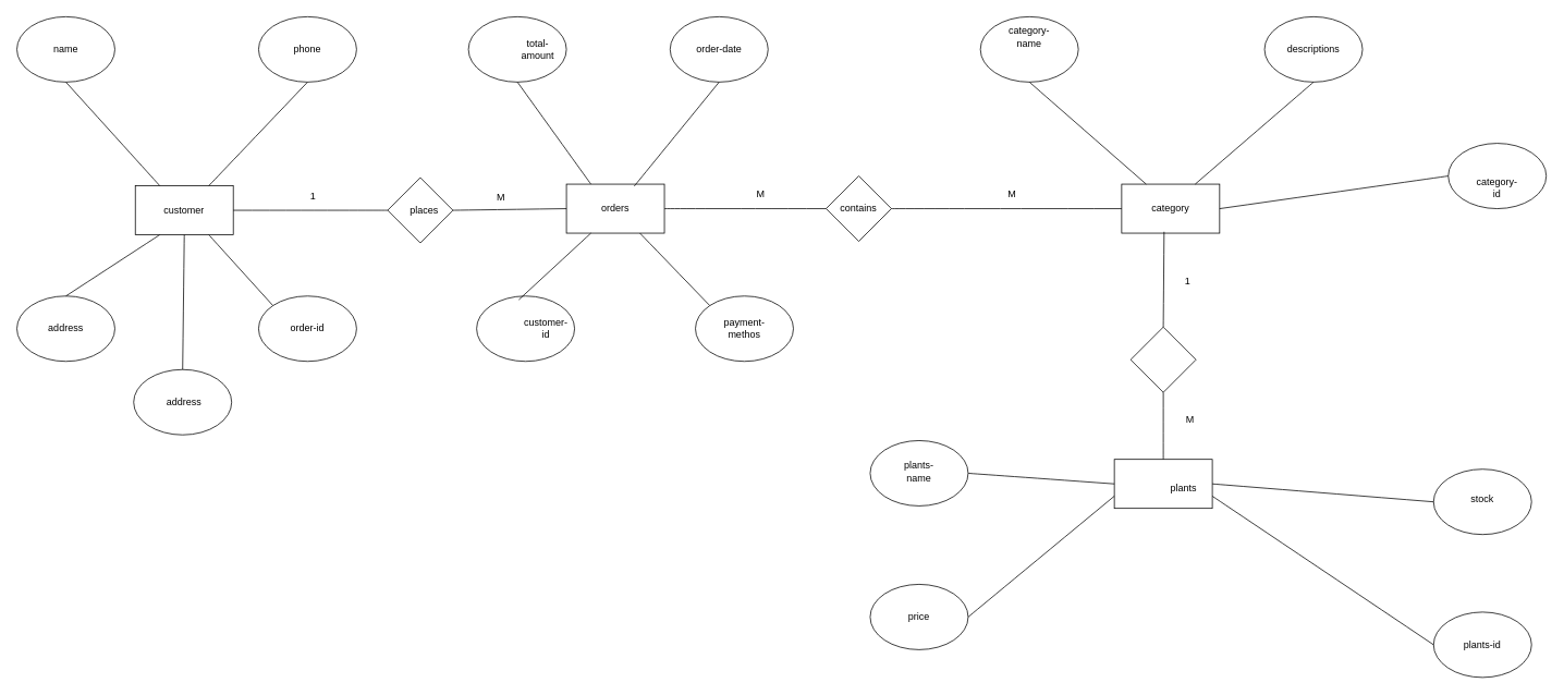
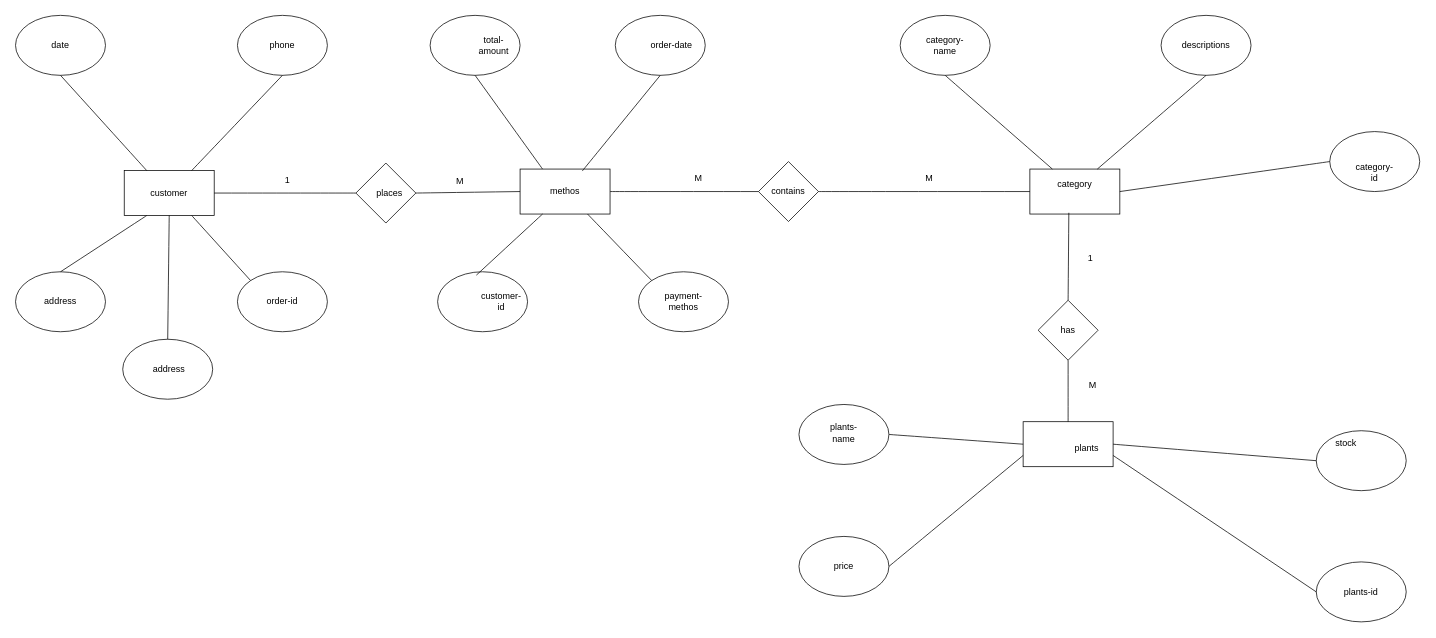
  <mxCell id="0" />
  <mxCell id="1" parent="0" />
  <mxCell id="2" value="" style="rounded=0;whiteSpace=wrap;html=1;" vertex="1" parent="1"><mxGeometry x="165" y="227" width="120" height="60" as="geometry" /></mxCell>
  <mxCell id="3" value="" style="ellipse;whiteSpace=wrap;html=1;" vertex="1" parent="1"><mxGeometry x="20" y="20" width="120" height="80" as="geometry" /></mxCell>
  <mxCell id="4" value="" style="ellipse;whiteSpace=wrap;html=1;" vertex="1" parent="1"><mxGeometry x="316" y="20" width="120" height="80" as="geometry" /></mxCell>
  <mxCell id="5" value="" style="ellipse;whiteSpace=wrap;html=1;" vertex="1" parent="1"><mxGeometry x="20" y="362" width="120" height="80" as="geometry" /></mxCell>
  <mxCell id="6" value="" style="ellipse;whiteSpace=wrap;html=1;" vertex="1" parent="1"><mxGeometry x="316" y="362" width="120" height="80" as="geometry" /></mxCell>
  <mxCell id="7" value="customer" style="text;html=1;align=center;verticalAlign=middle;whiteSpace=wrap;rounded=0;" vertex="1" parent="1"><mxGeometry x="195" y="242" width="60" height="30" as="geometry" /></mxCell>
- <mxCell id="8" value="name" style="text;html=1;align=center;verticalAlign=middle;whiteSpace=wrap;rounded=0;" vertex="1" parent="1"><mxGeometry x="50" y="45" width="60" height="30" as="geometry" /></mxCell>
+ <mxCell id="8" value="date" style="text;html=1;align=center;verticalAlign=middle;whiteSpace=wrap;rounded=0;" vertex="1" parent="1"><mxGeometry x="50" y="45" width="60" height="30" as="geometry" /></mxCell>
  <mxCell id="9" value="phone" style="text;html=1;align=center;verticalAlign=middle;whiteSpace=wrap;rounded=0;" vertex="1" parent="1"><mxGeometry x="346" y="45" width="60" height="30" as="geometry" /></mxCell>
  <mxCell id="10" value="" style="rounded=0;whiteSpace=wrap;html=1;" vertex="1" parent="1"><mxGeometry x="693" y="225" width="120" height="60" as="geometry" /></mxCell>
- <mxCell id="11" value="orders" style="text;html=1;align=center;verticalAlign=middle;whiteSpace=wrap;rounded=0;" vertex="1" parent="1"><mxGeometry x="723" y="240" width="60" height="30" as="geometry" /></mxCell>
+ <mxCell id="11" value="methos" style="text;html=1;align=center;verticalAlign=middle;whiteSpace=wrap;rounded=0;" vertex="1" parent="1"><mxGeometry x="723" y="240" width="60" height="30" as="geometry" /></mxCell>
  <mxCell id="12" value="" style="rhombus;whiteSpace=wrap;html=1;" vertex="1" parent="1"><mxGeometry x="474" y="217" width="80" height="80" as="geometry" /></mxCell>
  <mxCell id="13" value="" style="endArrow=none;html=1;rounded=0;fontSize=12;startSize=8;endSize=8;curved=1;exitX=0;exitY=0.5;exitDx=0;exitDy=0;entryX=1;entryY=0.5;entryDx=0;entryDy=0;" edge="1" parent="1" source="12" target="2"><mxGeometry width="50" height="50" relative="1" as="geometry"><mxPoint x="551" y="244" as="sourcePoint" /><mxPoint x="601" y="194" as="targetPoint" /></mxGeometry></mxCell>
  <mxCell id="14" value="" style="endArrow=none;html=1;rounded=0;fontSize=12;startSize=8;endSize=8;curved=1;exitX=1;exitY=0.5;exitDx=0;exitDy=0;entryX=0;entryY=0.5;entryDx=0;entryDy=0;" edge="1" parent="1" source="12" target="10"><mxGeometry width="50" height="50" relative="1" as="geometry"><mxPoint x="594" y="259" as="sourcePoint" /><mxPoint x="669" y="249" as="targetPoint" /></mxGeometry></mxCell>
  <mxCell id="15" value="places" style="text;html=1;align=center;verticalAlign=middle;whiteSpace=wrap;rounded=0;" vertex="1" parent="1"><mxGeometry x="489" y="242" width="60" height="30" as="geometry" /></mxCell>
  <mxCell id="16" value="" style="endArrow=none;html=1;rounded=0;fontSize=12;startSize=8;endSize=8;curved=1;exitX=0.25;exitY=0;exitDx=0;exitDy=0;entryX=0.5;entryY=1;entryDx=0;entryDy=0;" edge="1" parent="1" source="2" target="3"><mxGeometry width="50" height="50" relative="1" as="geometry"><mxPoint x="551" y="244" as="sourcePoint" /><mxPoint x="601" y="194" as="targetPoint" /></mxGeometry></mxCell>
  <mxCell id="17" value="" style="endArrow=none;html=1;rounded=0;fontSize=12;startSize=8;endSize=8;curved=1;exitX=0.75;exitY=0;exitDx=0;exitDy=0;entryX=0.5;entryY=1;entryDx=0;entryDy=0;" edge="1" parent="1" source="2" target="4"><mxGeometry width="50" height="50" relative="1" as="geometry"><mxPoint x="551" y="244" as="sourcePoint" /><mxPoint x="601" y="194" as="targetPoint" /></mxGeometry></mxCell>
  <mxCell id="18" value="" style="endArrow=none;html=1;rounded=0;fontSize=12;startSize=8;endSize=8;curved=1;exitX=0.25;exitY=1;exitDx=0;exitDy=0;entryX=0.5;entryY=0;entryDx=0;entryDy=0;" edge="1" parent="1" source="2" target="5"><mxGeometry width="50" height="50" relative="1" as="geometry"><mxPoint x="551" y="244" as="sourcePoint" /><mxPoint x="601" y="194" as="targetPoint" /></mxGeometry></mxCell>
  <mxCell id="19" value="" style="endArrow=none;html=1;rounded=0;fontSize=12;startSize=8;endSize=8;curved=1;exitX=0.75;exitY=1;exitDx=0;exitDy=0;entryX=0;entryY=0;entryDx=0;entryDy=0;" edge="1" parent="1" source="2" target="6"><mxGeometry width="50" height="50" relative="1" as="geometry"><mxPoint x="551" y="244" as="sourcePoint" /><mxPoint x="601" y="194" as="targetPoint" /></mxGeometry></mxCell>
  <mxCell id="20" value="address" style="text;html=1;align=center;verticalAlign=middle;whiteSpace=wrap;rounded=0;" vertex="1" parent="1"><mxGeometry x="50" y="387" width="60" height="30" as="geometry" /></mxCell>
  <mxCell id="21" value="order-id" style="text;html=1;align=center;verticalAlign=middle;whiteSpace=wrap;rounded=0;" vertex="1" parent="1"><mxGeometry x="346" y="387" width="60" height="30" as="geometry" /></mxCell>
  <mxCell id="22" value="1" style="text;html=1;align=center;verticalAlign=middle;whiteSpace=wrap;rounded=0;" vertex="1" parent="1"><mxGeometry x="353" y="225" width="60" height="30" as="geometry" /></mxCell>
  <mxCell id="23" value="M" style="text;html=1;align=center;verticalAlign=middle;whiteSpace=wrap;rounded=0;" vertex="1" parent="1"><mxGeometry x="583" y="227" width="60" height="30" as="geometry" /></mxCell>
  <mxCell id="24" value="" style="ellipse;whiteSpace=wrap;html=1;" vertex="1" parent="1"><mxGeometry x="573" y="20" width="120" height="80" as="geometry" /></mxCell>
  <mxCell id="25" value="" style="ellipse;whiteSpace=wrap;html=1;" vertex="1" parent="1"><mxGeometry x="820" y="20" width="120" height="80" as="geometry" /></mxCell>
  <mxCell id="26" value="" style="ellipse;whiteSpace=wrap;html=1;" vertex="1" parent="1"><mxGeometry x="583" y="362" width="120" height="80" as="geometry" /></mxCell>
  <mxCell id="27" value="" style="ellipse;whiteSpace=wrap;html=1;" vertex="1" parent="1"><mxGeometry x="851" y="362" width="120" height="80" as="geometry" /></mxCell>
  <mxCell id="28" value="" style="endArrow=none;html=1;rounded=0;fontSize=12;startSize=8;endSize=8;curved=1;exitX=0.25;exitY=0;exitDx=0;exitDy=0;entryX=0.5;entryY=1;entryDx=0;entryDy=0;" edge="1" parent="1" source="10" target="24"><mxGeometry width="50" height="50" relative="1" as="geometry"><mxPoint x="839" y="244" as="sourcePoint" /><mxPoint x="889" y="194" as="targetPoint" /></mxGeometry></mxCell>
  <mxCell id="29" value="" style="endArrow=none;html=1;rounded=0;fontSize=12;startSize=8;endSize=8;curved=1;exitX=0.25;exitY=1;exitDx=0;exitDy=0;entryX=0.431;entryY=0.056;entryDx=0;entryDy=0;entryPerimeter=0;" edge="1" parent="1" source="10" target="26"><mxGeometry width="50" height="50" relative="1" as="geometry"><mxPoint x="839" y="244" as="sourcePoint" /><mxPoint x="889" y="194" as="targetPoint" /></mxGeometry></mxCell>
  <mxCell id="30" value="" style="endArrow=none;html=1;rounded=0;fontSize=12;startSize=8;endSize=8;curved=1;exitX=0.691;exitY=0.044;exitDx=0;exitDy=0;exitPerimeter=0;entryX=0.5;entryY=1;entryDx=0;entryDy=0;" edge="1" parent="1" source="10" target="25"><mxGeometry width="50" height="50" relative="1" as="geometry"><mxPoint x="839" y="244" as="sourcePoint" /><mxPoint x="889" y="194" as="targetPoint" /></mxGeometry></mxCell>
  <mxCell id="31" value="" style="endArrow=none;html=1;rounded=0;fontSize=12;startSize=8;endSize=8;curved=1;exitX=0.75;exitY=1;exitDx=0;exitDy=0;entryX=0;entryY=0;entryDx=0;entryDy=0;" edge="1" parent="1" source="10" target="27"><mxGeometry width="50" height="50" relative="1" as="geometry"><mxPoint x="839" y="244" as="sourcePoint" /><mxPoint x="889" y="194" as="targetPoint" /></mxGeometry></mxCell>
  <mxCell id="32" value="total-amount" style="text;html=1;align=center;verticalAlign=middle;whiteSpace=wrap;rounded=0;" vertex="1" parent="1"><mxGeometry x="628" y="45" width="60" height="30" as="geometry" /></mxCell>
- <mxCell id="33" value="order-date" style="text;html=1;align=center;verticalAlign=middle;whiteSpace=wrap;rounded=0;" vertex="1" parent="1"><mxGeometry x="850" y="45" width="60" height="30" as="geometry" /></mxCell>
+ <mxCell id="33" value="order-date" style="text;html=1;align=center;verticalAlign=middle;whiteSpace=wrap;rounded=0;" vertex="1" parent="1"><mxGeometry x="865" y="45" width="60" height="30" as="geometry" /></mxCell>
  <mxCell id="34" value="customer-id" style="text;html=1;align=center;verticalAlign=middle;whiteSpace=wrap;rounded=0;" vertex="1" parent="1"><mxGeometry x="638" y="387" width="60" height="30" as="geometry" /></mxCell>
  <mxCell id="35" value="payment-methos" style="text;html=1;align=center;verticalAlign=middle;whiteSpace=wrap;rounded=0;" vertex="1" parent="1"><mxGeometry x="881" y="387" width="60" height="30" as="geometry" /></mxCell>
  <mxCell id="36" value="" style="ellipse;whiteSpace=wrap;html=1;" vertex="1" parent="1"><mxGeometry x="163" y="452" width="120" height="80" as="geometry" /></mxCell>
  <mxCell id="37" value="" style="endArrow=none;html=1;rounded=0;fontSize=12;startSize=8;endSize=8;curved=1;exitX=0.5;exitY=1;exitDx=0;exitDy=0;entryX=0.5;entryY=0;entryDx=0;entryDy=0;" edge="1" parent="1" source="2" target="36"><mxGeometry width="50" height="50" relative="1" as="geometry"><mxPoint x="655" y="298" as="sourcePoint" /><mxPoint x="705" y="248" as="targetPoint" /></mxGeometry></mxCell>
  <mxCell id="38" value="address" style="text;html=1;align=center;verticalAlign=middle;whiteSpace=wrap;rounded=0;" vertex="1" parent="1"><mxGeometry x="195" y="477" width="60" height="30" as="geometry" /></mxCell>
  <mxCell id="39" value="" style="rhombus;whiteSpace=wrap;html=1;" vertex="1" parent="1"><mxGeometry x="1011" y="215" width="80" height="80" as="geometry" /></mxCell>
  <mxCell id="40" value="" style="rounded=0;whiteSpace=wrap;html=1;" vertex="1" parent="1"><mxGeometry x="1373" y="225" width="120" height="60" as="geometry" /></mxCell>
  <mxCell id="41" value="" style="endArrow=none;html=1;rounded=0;fontSize=12;startSize=8;endSize=8;curved=1;exitX=1;exitY=0.5;exitDx=0;exitDy=0;entryX=0;entryY=0.5;entryDx=0;entryDy=0;" edge="1" parent="1" source="10" target="39"><mxGeometry width="50" height="50" relative="1" as="geometry"><mxPoint x="1435" y="298" as="sourcePoint" /><mxPoint x="1485" y="248" as="targetPoint" /></mxGeometry></mxCell>
  <mxCell id="42" value="" style="endArrow=none;html=1;rounded=0;fontSize=12;startSize=8;endSize=8;curved=1;exitX=1;exitY=0.5;exitDx=0;exitDy=0;entryX=0;entryY=0.5;entryDx=0;entryDy=0;" edge="1" parent="1" source="39" target="40"><mxGeometry width="50" height="50" relative="1" as="geometry"><mxPoint x="1435" y="298" as="sourcePoint" /><mxPoint x="1370" y="255" as="targetPoint" /></mxGeometry></mxCell>
  <mxCell id="43" value="contains" style="text;html=1;align=center;verticalAlign=middle;whiteSpace=wrap;rounded=0;" vertex="1" parent="1"><mxGeometry x="1021" y="240" width="60" height="30" as="geometry" /></mxCell>
- <mxCell id="44" value="category" style="text;html=1;align=center;verticalAlign=middle;whiteSpace=wrap;rounded=0;" vertex="1" parent="1"><mxGeometry x="1403" y="240" width="60" height="30" as="geometry" /></mxCell>
+ <mxCell id="44" value="category" style="text;html=1;align=center;verticalAlign=middle;whiteSpace=wrap;rounded=0;" vertex="1" parent="1"><mxGeometry x="1403" y="230" width="60" height="30" as="geometry" /></mxCell>
  <mxCell id="45" value="M" style="text;html=1;align=center;verticalAlign=middle;whiteSpace=wrap;rounded=0;" vertex="1" parent="1"><mxGeometry x="901" y="222" width="60" height="30" as="geometry" /></mxCell>
  <mxCell id="46" value="" style="ellipse;whiteSpace=wrap;html=1;" vertex="1" parent="1"><mxGeometry x="1200" y="20" width="120" height="80" as="geometry" /></mxCell>
  <mxCell id="47" value="" style="ellipse;whiteSpace=wrap;html=1;" vertex="1" parent="1"><mxGeometry x="1548" y="20" width="120" height="80" as="geometry" /></mxCell>
  <mxCell id="48" value="" style="endArrow=none;html=1;rounded=0;fontSize=12;startSize=8;endSize=8;curved=1;entryX=0.25;entryY=0;entryDx=0;entryDy=0;exitX=0.5;exitY=1;exitDx=0;exitDy=0;" edge="1" parent="1" source="46" target="40"><mxGeometry width="50" height="50" relative="1" as="geometry"><mxPoint x="1399" y="346" as="sourcePoint" /><mxPoint x="1449" y="296" as="targetPoint" /></mxGeometry></mxCell>
  <mxCell id="49" value="" style="endArrow=none;html=1;rounded=0;fontSize=12;startSize=8;endSize=8;curved=1;entryX=0.75;entryY=0;entryDx=0;entryDy=0;exitX=0.5;exitY=1;exitDx=0;exitDy=0;" edge="1" parent="1" source="47" target="40"><mxGeometry width="50" height="50" relative="1" as="geometry"><mxPoint x="1399" y="346" as="sourcePoint" /><mxPoint x="1449" y="296" as="targetPoint" /></mxGeometry></mxCell>
  <mxCell id="50" value="" style="rhombus;whiteSpace=wrap;html=1;" vertex="1" parent="1"><mxGeometry x="1384" y="400" width="80" height="80" as="geometry" /></mxCell>
+ <mxCell id="51" value="has" style="text;html=1;align=center;verticalAlign=middle;whiteSpace=wrap;rounded=0;" vertex="1" parent="1"><mxGeometry x="1394" y="425" width="60" height="30" as="geometry" /></mxCell>
  <mxCell id="52" value="" style="endArrow=none;html=1;rounded=0;fontSize=12;startSize=8;endSize=8;curved=1;entryX=0.433;entryY=0.972;entryDx=0;entryDy=0;entryPerimeter=0;exitX=0.5;exitY=0;exitDx=0;exitDy=0;" edge="1" parent="1" source="50" target="40"><mxGeometry width="50" height="50" relative="1" as="geometry"><mxPoint x="1413" y="402" as="sourcePoint" /><mxPoint x="1449" y="415" as="targetPoint" /></mxGeometry></mxCell>
  <mxCell id="53" value="" style="rounded=0;whiteSpace=wrap;html=1;" vertex="1" parent="1"><mxGeometry x="1364" y="562" width="120" height="60" as="geometry" /></mxCell>
  <mxCell id="54" value="" style="endArrow=none;html=1;rounded=0;fontSize=12;startSize=8;endSize=8;curved=1;exitX=0.5;exitY=0;exitDx=0;exitDy=0;entryX=0.5;entryY=1;entryDx=0;entryDy=0;" edge="1" parent="1" source="53" target="50"><mxGeometry width="50" height="50" relative="1" as="geometry"><mxPoint x="1399" y="465" as="sourcePoint" /><mxPoint x="1449" y="415" as="targetPoint" /></mxGeometry></mxCell>
  <mxCell id="55" value="plants" style="text;html=1;align=center;verticalAlign=middle;whiteSpace=wrap;rounded=0;" vertex="1" parent="1"><mxGeometry x="1419" y="582" width="60" height="30" as="geometry" /></mxCell>
- <mxCell id="56" value="category-name" style="text;html=1;align=center;verticalAlign=middle;whiteSpace=wrap;rounded=0;" vertex="1" parent="1"><mxGeometry x="1230" y="30" width="60" height="30" as="geometry" /></mxCell>
+ <mxCell id="56" value="category-name" style="text;html=1;align=center;verticalAlign=middle;whiteSpace=wrap;rounded=0;" vertex="1" parent="1"><mxGeometry x="1230" y="45" width="60" height="30" as="geometry" /></mxCell>
  <mxCell id="57" value="descriptions" style="text;html=1;align=center;verticalAlign=middle;whiteSpace=wrap;rounded=0;" vertex="1" parent="1"><mxGeometry x="1578" y="45" width="60" height="30" as="geometry" /></mxCell>
  <mxCell id="58" value="M" style="text;html=1;align=center;verticalAlign=middle;whiteSpace=wrap;rounded=0;" vertex="1" parent="1"><mxGeometry x="1209" y="222" width="60" height="30" as="geometry" /></mxCell>
  <mxCell id="59" value="" style="ellipse;whiteSpace=wrap;html=1;" vertex="1" parent="1"><mxGeometry x="1065" y="539" width="120" height="80" as="geometry" /></mxCell>
  <mxCell id="60" value="" style="ellipse;whiteSpace=wrap;html=1;" vertex="1" parent="1"><mxGeometry x="1755" y="574" width="120" height="80" as="geometry" /></mxCell>
  <mxCell id="61" value="" style="ellipse;whiteSpace=wrap;html=1;" vertex="1" parent="1"><mxGeometry x="1065" y="715" width="120" height="80" as="geometry" /></mxCell>
  <mxCell id="62" value="" style="endArrow=none;html=1;rounded=0;fontSize=12;startSize=8;endSize=8;curved=1;exitX=1;exitY=0.5;exitDx=0;exitDy=0;entryX=0;entryY=0.5;entryDx=0;entryDy=0;" edge="1" parent="1" source="59" target="53"><mxGeometry width="50" height="50" relative="1" as="geometry"><mxPoint x="1323" y="580" as="sourcePoint" /><mxPoint x="1373" y="530" as="targetPoint" /></mxGeometry></mxCell>
  <mxCell id="63" value="" style="endArrow=none;html=1;rounded=0;fontSize=12;startSize=8;endSize=8;curved=1;entryX=0;entryY=0.5;entryDx=0;entryDy=0;exitX=1;exitY=0.5;exitDx=0;exitDy=0;" edge="1" parent="1" source="53" target="60"><mxGeometry width="50" height="50" relative="1" as="geometry"><mxPoint x="1323" y="580" as="sourcePoint" /><mxPoint x="1373" y="530" as="targetPoint" /></mxGeometry></mxCell>
  <mxCell id="64" value="" style="endArrow=none;html=1;rounded=0;fontSize=12;startSize=8;endSize=8;curved=1;exitX=1;exitY=0.5;exitDx=0;exitDy=0;entryX=0;entryY=0.75;entryDx=0;entryDy=0;" edge="1" parent="1" source="61" target="53"><mxGeometry width="50" height="50" relative="1" as="geometry"><mxPoint x="1323" y="580" as="sourcePoint" /><mxPoint x="1373" y="530" as="targetPoint" /></mxGeometry></mxCell>
  <mxCell id="65" value="plants-name" style="text;html=1;align=center;verticalAlign=middle;whiteSpace=wrap;rounded=0;" vertex="1" parent="1"><mxGeometry x="1095" y="562" width="60" height="30" as="geometry" /></mxCell>
  <mxCell id="66" value="price" style="text;html=1;align=center;verticalAlign=middle;whiteSpace=wrap;rounded=0;" vertex="1" parent="1"><mxGeometry x="1095" y="740" width="60" height="30" as="geometry" /></mxCell>
- <mxCell id="67" value="stock" style="text;html=1;align=center;verticalAlign=middle;whiteSpace=wrap;rounded=0;" vertex="1" parent="1"><mxGeometry x="1785" y="596" width="60" height="30" as="geometry" /></mxCell>
+ <mxCell id="67" value="stock" style="text;html=1;align=center;verticalAlign=middle;whiteSpace=wrap;rounded=0;" vertex="1" parent="1"><mxGeometry x="1765" y="576" width="60" height="30" as="geometry" /></mxCell>
  <mxCell id="68" value="" style="ellipse;whiteSpace=wrap;html=1;" vertex="1" parent="1"><mxGeometry x="1755" y="749" width="120" height="80" as="geometry" /></mxCell>
  <mxCell id="69" value="" style="endArrow=none;html=1;rounded=0;fontSize=12;startSize=8;endSize=8;curved=1;exitX=1;exitY=0.75;exitDx=0;exitDy=0;entryX=0;entryY=0.5;entryDx=0;entryDy=0;" edge="1" parent="1" source="53" target="68"><mxGeometry width="50" height="50" relative="1" as="geometry"><mxPoint x="1549" y="613" as="sourcePoint" /><mxPoint x="1599" y="563" as="targetPoint" /></mxGeometry></mxCell>
  <mxCell id="70" value="1" style="text;html=1;align=center;verticalAlign=middle;whiteSpace=wrap;rounded=0;" vertex="1" parent="1"><mxGeometry x="1424" y="329" width="60" height="30" as="geometry" /></mxCell>
  <mxCell id="71" value="M" style="text;html=1;align=center;verticalAlign=middle;whiteSpace=wrap;rounded=0;" vertex="1" parent="1"><mxGeometry x="1427" y="498" width="60" height="30" as="geometry" /></mxCell>
  <mxCell id="72" value="" style="ellipse;whiteSpace=wrap;html=1;" vertex="1" parent="1"><mxGeometry x="1773" y="175" width="120" height="80" as="geometry" /></mxCell>
  <mxCell id="73" value="category-id" style="text;html=1;align=center;verticalAlign=middle;whiteSpace=wrap;rounded=0;" vertex="1" parent="1"><mxGeometry x="1803" y="215" width="60" height="30" as="geometry" /></mxCell>
  <mxCell id="74" value="" style="endArrow=none;html=1;rounded=0;fontSize=12;startSize=8;endSize=8;curved=1;entryX=1;entryY=0.5;entryDx=0;entryDy=0;exitX=0;exitY=0.5;exitDx=0;exitDy=0;" edge="1" parent="1" source="72" target="40"><mxGeometry width="50" height="50" relative="1" as="geometry"><mxPoint x="1116" y="449" as="sourcePoint" /><mxPoint y="399" as="targetPoint" x="1166" /></mxGeometry></mxCell>
  <mxCell id="75" value="plants-id" style="text;html=1;align=center;verticalAlign=middle;whiteSpace=wrap;rounded=0;" vertex="1" parent="1"><mxGeometry x="1785" y="774" width="60" height="30" as="geometry" /></mxCell>
